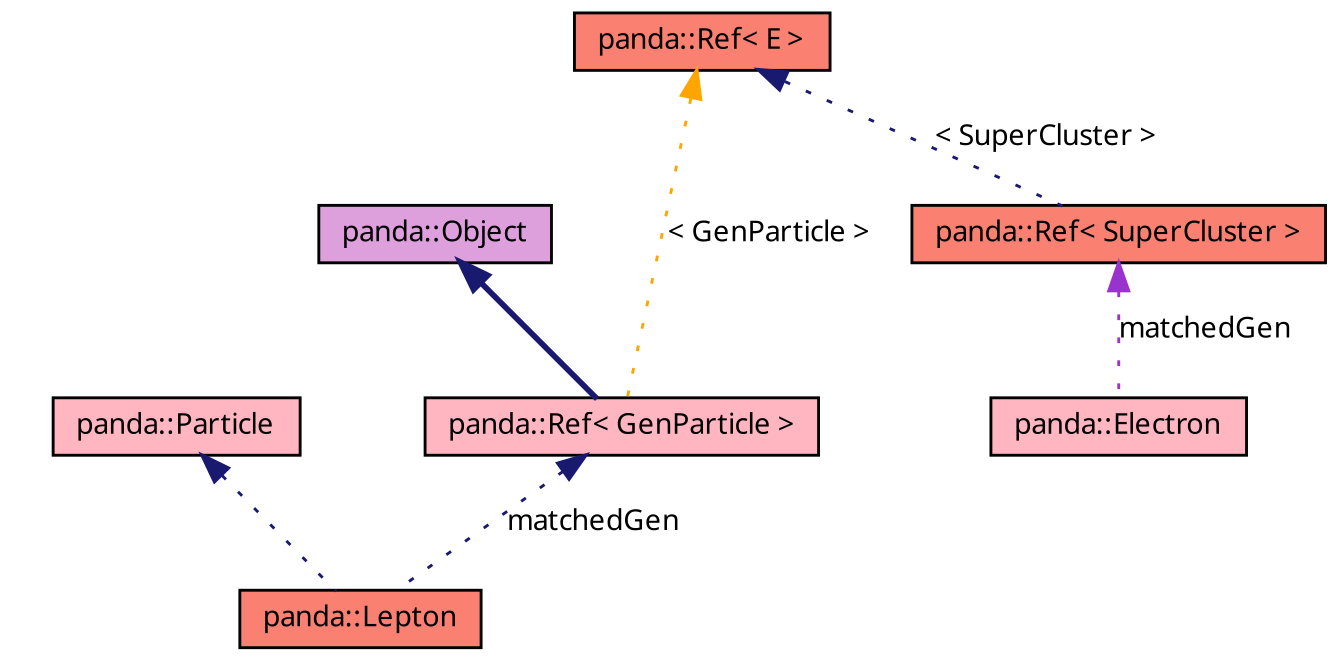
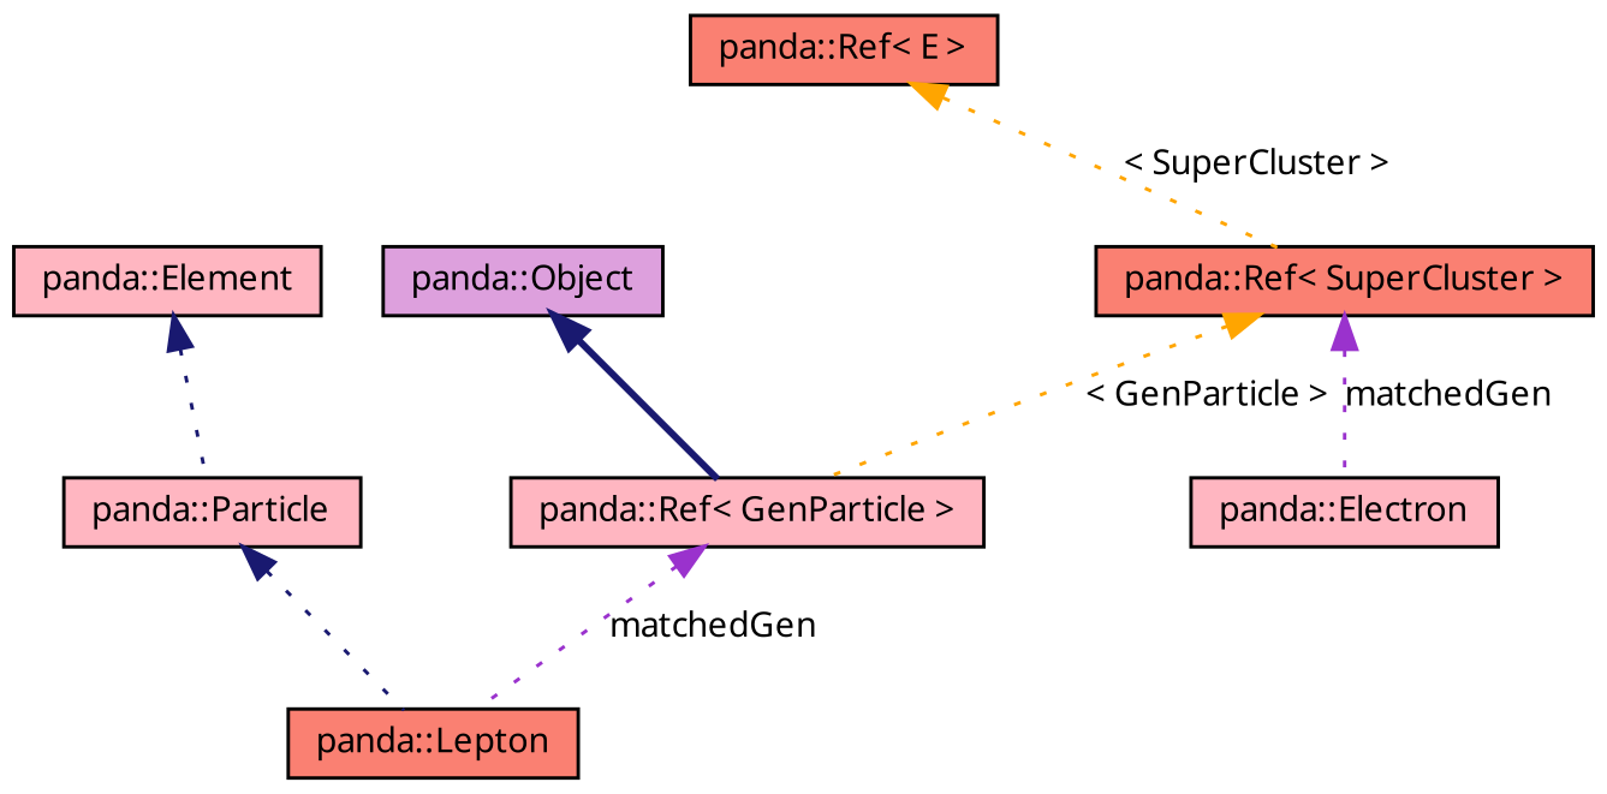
  digraph {
    fontname="Noto Sans"
    node [color=black fillcolor=lightpink fontname="Noto Sans" fontsize=10 shape=record style=filled]
    edge [color=midnightblue dir=back fontname="Noto Sans" fontsize=10 labelfontname=Helvetica labelfontsize=10 style=dotted]
    n1 [fontcolor=black height=0.2 label="panda::Electron" width=0.4]
    n2 [fillcolor=salmon height=0.2 label="panda::Lepton" width=0.4]
    n3 [height=0.2 label="panda::Particle" width=0.4]
+   n4 [height=0.2 label="panda::Element" width=0.4]
    n5 [fillcolor=plum height=0.2 label="panda::Object" width=0.4]
    n6 [height=0.2 label="panda::Ref\< GenParticle \>" width=0.4]
    n7 [fillcolor=salmon height=0.2 label="panda::Ref\< E \>" width=0.4]
    n8 [fillcolor=salmon height=0.2 label="panda::Ref\< SuperCluster \>" width=0.4]
    n3 -> n2
+   n4 -> n3
    n5 -> n6 [style=bold]
-   n6 -> n2 [label=matchedGen]
-   n7 -> n6 [color=orange label="\< GenParticle \>"]
-   n7 -> n8 [label="\< SuperCluster \>"]
+   n6 -> n2 [color=darkorchid3 label=matchedGen]
+   n8 -> n6 [color=orange label="\< GenParticle \>"]
+   n7 -> n8 [color=orange label="\< SuperCluster \>"]
    n8 -> n1 [color=darkorchid3 label=matchedGen]
  }
